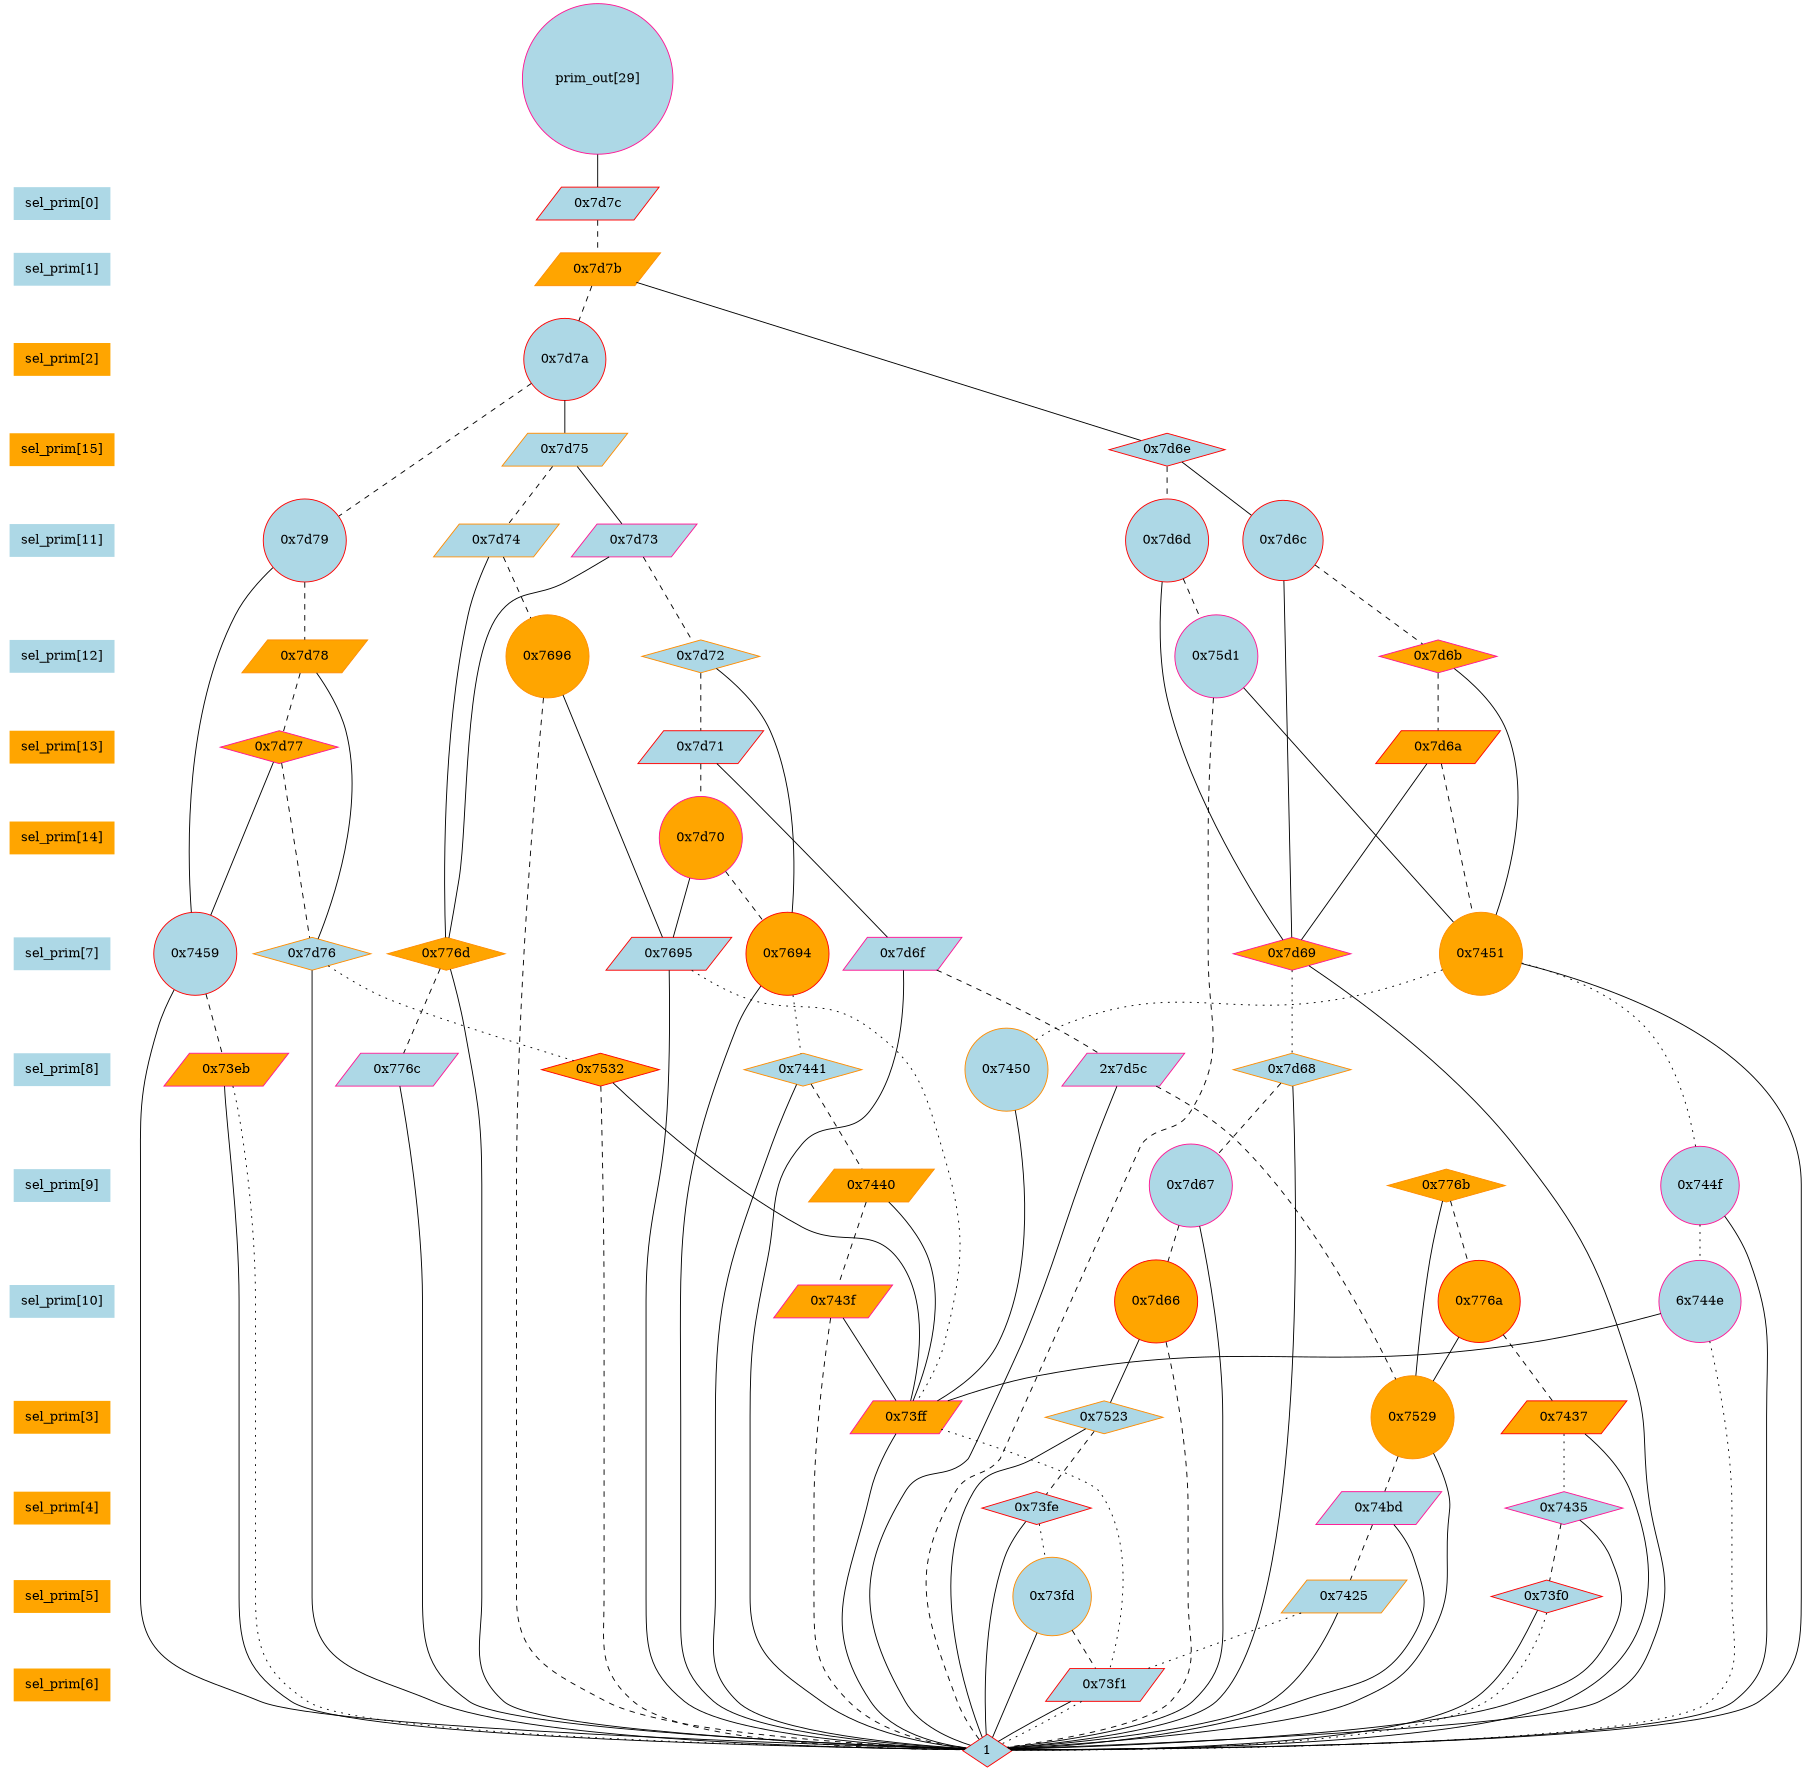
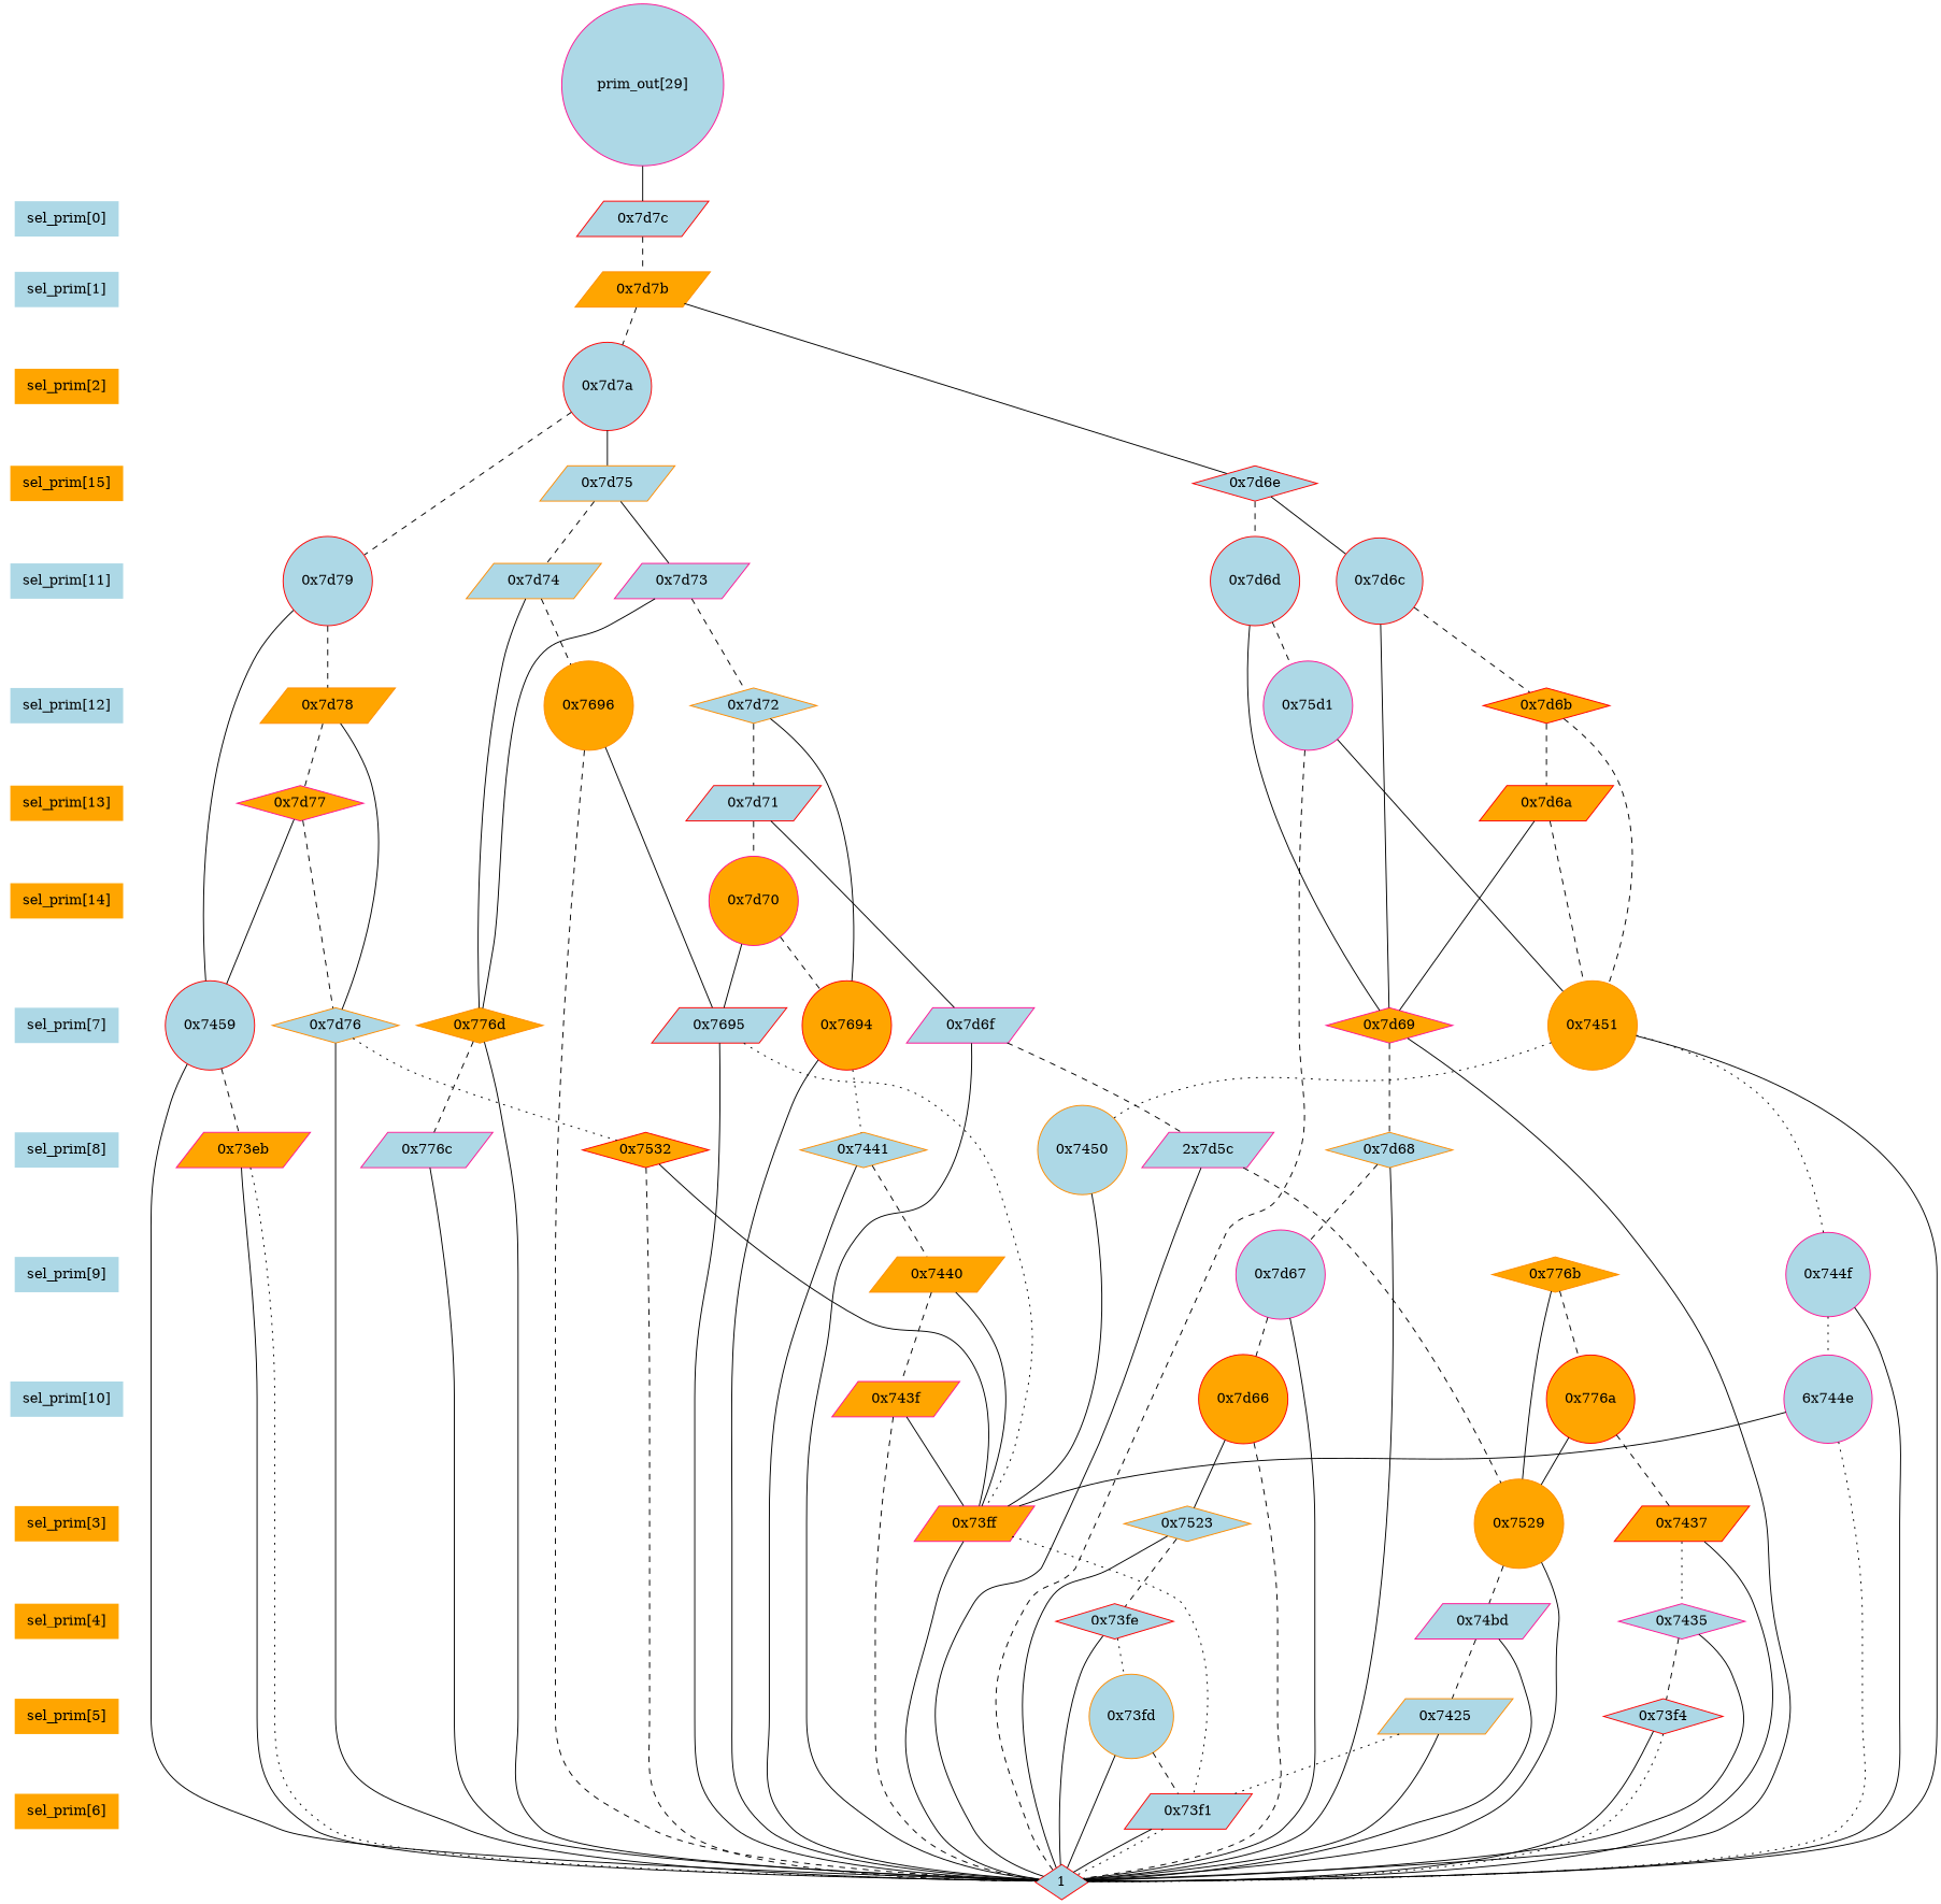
  digraph {
    node [shape=parallelogram style=filled color=red fillcolor=lightblue]
    edge [dir=none]
    "CONST NODES" [shape=plaintext style=invis color="" fillcolor=""]
    " sel_prim[0] " [shape=plaintext]
    " sel_prim[1] " [color=deeppink shape=plaintext]
    " sel_prim[2] " [color=darkorange fillcolor=orange shape=plaintext]
    " sel_prim[15] " [fillcolor=orange shape=plaintext]
    " sel_prim[11] " [shape=plaintext]
    " sel_prim[12] " [shape=plaintext]
    " sel_prim[13] " [color=darkorange fillcolor=orange shape=plaintext]
    " sel_prim[14] " [fillcolor=orange shape=plaintext]
    " sel_prim[7] " [shape=plaintext]
    " sel_prim[8] " [color=deeppink shape=plaintext]
    " sel_prim[9] " [color=deeppink shape=plaintext]
    " sel_prim[10] " [color=deeppink shape=plaintext]
    " sel_prim[3] " [color=darkorange fillcolor=orange shape=plaintext]
    " sel_prim[4] " [fillcolor=orange shape=plaintext]
    " sel_prim[5] " [color=deeppink fillcolor=orange shape=plaintext]
    " sel_prim[6] " [color=deeppink fillcolor=orange shape=plaintext]
    "  prim_out[29]  " [color=deeppink shape=circle]
    "0x7d7c"
    "0x7d7b" [color=darkorange fillcolor=orange]
    "0x7d7a" [shape=circle]
    "0x7d75" [color=darkorange]
    "0x7d6e" [shape=diamond]
    "0x7d6d" [shape=circle]
    "0x7d73" [color=deeppink]
    "0x7d6c" [shape=circle]
    "0x7d74" [color=darkorange]
    "0x7d79" [shape=circle]
    "0x7696" [color=darkorange fillcolor=orange shape=circle]
-   "0x7d6b" [color=deeppink fillcolor=orange shape=diamond]
+   "0x7d6b" [fillcolor=orange shape=diamond]
    "0x7d72" [color=darkorange shape=diamond]
    "0x7d78" [color=darkorange fillcolor=orange]
    "0x75d1" [color=deeppink shape=circle]
    "0x7d71"
    "0x7d77" [color=deeppink fillcolor=orange shape=diamond]
    "0x7d6a" [fillcolor=orange]
    "0x7d70" [color=deeppink fillcolor=orange shape=circle]
    "0x7459" [shape=circle]
    "0x7d69" [color=deeppink fillcolor=orange shape=diamond]
    "0x7451" [color=darkorange fillcolor=orange shape=circle]
    "0x7d76" [color=darkorange shape=diamond]
    "0x776d" [color=darkorange fillcolor=orange shape=diamond]
    "0x7695"
    "0x7d6f" [color=deeppink]
    "0x7694" [fillcolor=orange shape=circle]
    "0x7d68" [color=darkorange shape=diamond]
    n47 [color=deeppink label="2x7d5c"]
    "0x7450" [color=darkorange shape=circle]
    "0x776c" [color=deeppink]
    "0x73eb" [color=deeppink fillcolor=orange]
    "0x7532" [fillcolor=orange shape=diamond]
    "0x7441" [color=darkorange shape=diamond]
    "0x7d67" [color=deeppink shape=circle]
    "0x744f" [color=deeppink shape=circle]
    "0x776b" [color=darkorange fillcolor=orange shape=diamond]
    "0x7440" [color=darkorange fillcolor=orange]
    "0x776a" [fillcolor=orange shape=circle]
    "0x7d66" [fillcolor=orange shape=circle]
    n59 [color=deeppink label="6x744e" shape=circle]
    "0x743f" [color=deeppink fillcolor=orange]
    "0x7437" [fillcolor=orange]
    "0x73ff" [color=deeppink fillcolor=orange]
    "0x7523" [color=darkorange shape=diamond]
    "0x7529" [color=darkorange fillcolor=orange shape=circle]
    "0x7435" [color=deeppink shape=diamond]
    "0x73fe" [shape=diamond]
    "0x74bd" [color=deeppink]
    "0x7425" [color=darkorange]
    "0x73fd" [color=darkorange shape=circle]
-   "0x73f0" [shape=diamond]
+   "0x73f0" [shape=diamond label="0x73f4"]
    "0x73f1"
    n72 [label=1 shape=diamond]
    subgraph sub_1 {
      "CONST NODES"
      " sel_prim[0] "
      " sel_prim[1] "
      " sel_prim[2] "
      " sel_prim[15] "
      " sel_prim[11] "
      " sel_prim[12] "
      " sel_prim[13] "
      " sel_prim[14] "
      " sel_prim[7] "
      " sel_prim[8] "
      " sel_prim[9] "
      " sel_prim[10] "
      " sel_prim[3] "
      " sel_prim[4] "
      " sel_prim[5] "
      " sel_prim[6] "
    }
    subgraph sub_2 {
      rank=same
      "  prim_out[29]  "
    }
    subgraph sub_3 {
      rank=same
      " sel_prim[0] "
      "0x7d7c"
    }
    subgraph sub_4 {
      rank=same
      " sel_prim[1] "
      "0x7d7b"
    }
    subgraph sub_5 {
      rank=same
      " sel_prim[2] "
      "0x7d7a"
    }
    subgraph sub_6 {
      rank=same
      " sel_prim[15] "
      "0x7d75"
      "0x7d6e"
    }
    subgraph sub_7 {
      rank=same
      " sel_prim[11] "
      "0x7d6d"
      "0x7d73"
      "0x7d6c"
      "0x7d74"
      "0x7d79"
    }
    subgraph sub_8 {
      rank=same
      " sel_prim[12] "
      "0x7696"
      "0x7d6b"
      "0x7d72"
      "0x7d78"
      "0x75d1"
    }
    subgraph sub_9 {
      rank=same
      " sel_prim[13] "
      "0x7d71"
      "0x7d77"
      "0x7d6a"
    }
    subgraph sub_10 {
      rank=same
      " sel_prim[14] "
      "0x7d70"
    }
    subgraph sub_11 {
      rank=same
      " sel_prim[7] "
      "0x7459"
      "0x7d69"
      "0x7451"
      "0x7d76"
      "0x776d"
      "0x7695"
      "0x7d6f"
      "0x7694"
    }
    subgraph sub_12 {
      rank=same
      " sel_prim[8] "
      "0x7d68"
      n47
      "0x7450"
      "0x776c"
      "0x73eb"
      "0x7532"
      "0x7441"
    }
    subgraph sub_13 {
      rank=same
      " sel_prim[9] "
      "0x7d67"
      "0x744f"
      "0x776b"
      "0x7440"
    }
    subgraph sub_14 {
      rank=same
      " sel_prim[10] "
      "0x776a"
      "0x7d66"
      n59
      "0x743f"
    }
    subgraph sub_15 {
      rank=same
      " sel_prim[3] "
      "0x7437"
      "0x73ff"
      "0x7523"
      "0x7529"
    }
    subgraph sub_16 {
      rank=same
      " sel_prim[4] "
      "0x7435"
      "0x73fe"
      "0x74bd"
    }
    subgraph sub_17 {
      rank=same
      " sel_prim[5] "
      "0x7425"
      "0x73fd"
      "0x73f0"
    }
    subgraph sub_18 {
      rank=same
      " sel_prim[6] "
      "0x73f1"
    }
    subgraph sub_19 {
      rank=same
      "CONST NODES"
      subgraph sub_20 {
        rank=same
        n72
      }
    }
    " sel_prim[0] " -> " sel_prim[1] " [style=invis]
    " sel_prim[1] " -> " sel_prim[2] " [style=invis]
    " sel_prim[2] " -> " sel_prim[15] " [style=invis]
    " sel_prim[15] " -> " sel_prim[11] " [style=invis]
    " sel_prim[11] " -> " sel_prim[12] " [style=invis]
    " sel_prim[12] " -> " sel_prim[13] " [style=invis]
    " sel_prim[13] " -> " sel_prim[14] " [style=invis]
    " sel_prim[14] " -> " sel_prim[7] " [style=invis]
    " sel_prim[7] " -> " sel_prim[8] " [style=invis]
    " sel_prim[8] " -> " sel_prim[9] " [style=invis]
    " sel_prim[9] " -> " sel_prim[10] " [style=invis]
    " sel_prim[10] " -> " sel_prim[3] " [style=invis]
    " sel_prim[3] " -> " sel_prim[4] " [style=invis]
    " sel_prim[4] " -> " sel_prim[5] " [style=invis]
    " sel_prim[5] " -> " sel_prim[6] " [style=invis]
    " sel_prim[6] " -> "CONST NODES" [style=invis]
    "  prim_out[29]  " -> "0x7d7c" [style=solid]
    "0x7d7c" -> "0x7d7b" [style=dashed]
    "0x7d7b" -> "0x7d7a" [style=dashed]
    "0x7d7b" -> "0x7d6e"
    "0x7d7a" -> "0x7d75"
    "0x7d7a" -> "0x7d79" [style=dashed]
    "0x7d75" -> "0x7d73"
    "0x7d75" -> "0x7d74" [style=dashed]
    "0x7d6e" -> "0x7d6d" [style=dashed]
    "0x7d6e" -> "0x7d6c"
    "0x7d6d" -> "0x75d1" [style=dashed]
    "0x7d6d" -> "0x7d69"
    "0x7d73" -> "0x7d72" [style=dashed]
    "0x7d73" -> "0x776d"
    "0x7d6c" -> "0x7d6b" [style=dashed]
    "0x7d6c" -> "0x7d69"
    "0x7d74" -> "0x7696" [style=dashed]
    "0x7d74" -> "0x776d"
    "0x7d79" -> "0x7d78" [style=dashed]
    "0x7d79" -> "0x7459"
    "0x7696" -> "0x7695"
    "0x7696" -> n72 [style=dashed]
    "0x7d6b" -> "0x7d6a" [style=dashed]
-   "0x7d6b" -> "0x7451"
+   "0x7d6b" -> "0x7451" [style=dashed]
    "0x7d72" -> "0x7d71" [style=dashed]
    "0x7d72" -> "0x7694"
    "0x7d78" -> "0x7d77" [style=dashed]
    "0x7d78" -> "0x7d76"
    "0x75d1" -> "0x7451"
    "0x75d1" -> n72 [style=dashed]
    "0x7d71" -> "0x7d70" [style=dashed]
    "0x7d71" -> "0x7d6f"
    "0x7d77" -> "0x7459"
    "0x7d77" -> "0x7d76" [style=dashed]
    "0x7d6a" -> "0x7d69"
    "0x7d6a" -> "0x7451" [style=dashed]
    "0x7d70" -> "0x7695"
    "0x7d70" -> "0x7694" [style=dashed]
    "0x7459" -> "0x73eb" [style=dashed]
    "0x7459" -> n72
-   "0x7d69" -> "0x7d68" [style=dotted]
+   "0x7d69" -> "0x7d68" [style=dashed]
    "0x7d69" -> n72
    "0x7451" -> "0x7450" [style=dotted]
    "0x7451" -> "0x744f" [style=dotted]
    "0x7451" -> n72
    "0x7d76" -> "0x7532" [style=dotted]
    "0x7d76" -> n72
    "0x776d" -> "0x776c" [style=dashed]
    "0x776d" -> n72
    "0x7695" -> "0x73ff" [style=dotted]
    "0x7695" -> n72
    "0x7d6f" -> n47 [style=dashed]
    "0x7d6f" -> n72
    "0x7694" -> "0x7441" [style=dotted]
    "0x7694" -> n72
    "0x7d68" -> "0x7d67" [style=dashed]
    "0x7d68" -> n72
    n47 -> "0x7529" [style=dashed]
    n47 -> n72
    "0x7450" -> "0x73ff"
    "0x776c" -> n72
    "0x73eb" -> n72
    "0x73eb" -> n72 [style=dotted]
    "0x7532" -> "0x73ff"
    "0x7532" -> n72 [style=dashed]
    "0x7441" -> "0x7440" [style=dashed]
    "0x7441" -> n72
    "0x7d67" -> "0x7d66" [style=dashed]
    "0x7d67" -> n72
    "0x744f" -> n59 [style=dotted]
    "0x744f" -> n72
    "0x776b" -> "0x776a" [style=dashed]
    "0x776b" -> "0x7529"
    "0x7440" -> "0x743f" [style=dashed]
    "0x7440" -> "0x73ff"
    "0x776a" -> "0x7437" [style=dashed]
    "0x776a" -> "0x7529"
    "0x7d66" -> "0x7523"
    "0x7d66" -> n72 [style=dashed]
    n59 -> "0x73ff"
    n59 -> n72 [style=dotted]
    "0x743f" -> "0x73ff"
    "0x743f" -> n72 [style=dashed]
    "0x7437" -> "0x7435" [style=dotted]
    "0x7437" -> n72
    "0x73ff" -> "0x73f1" [style=dotted]
    "0x73ff" -> n72
    "0x7523" -> "0x73fe" [style=dashed]
    "0x7523" -> n72
    "0x7529" -> "0x74bd" [style=dashed]
    "0x7529" -> n72
    "0x7435" -> "0x73f0" [style=dashed]
    "0x7435" -> n72
    "0x73fe" -> "0x73fd" [style=dotted]
    "0x73fe" -> n72
    "0x74bd" -> "0x7425" [style=dashed]
    "0x74bd" -> n72
    "0x7425" -> "0x73f1" [style=dotted]
    "0x7425" -> n72
    "0x73fd" -> "0x73f1" [style=dashed]
    "0x73fd" -> n72
    "0x73f0" -> n72
    "0x73f0" -> n72 [style=dotted]
    "0x73f1" -> n72
    "0x73f1" -> n72 [style=dotted]
  }
